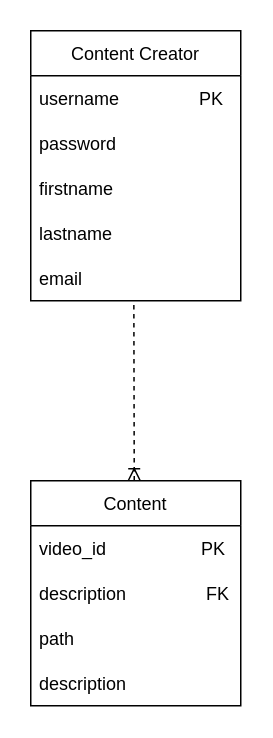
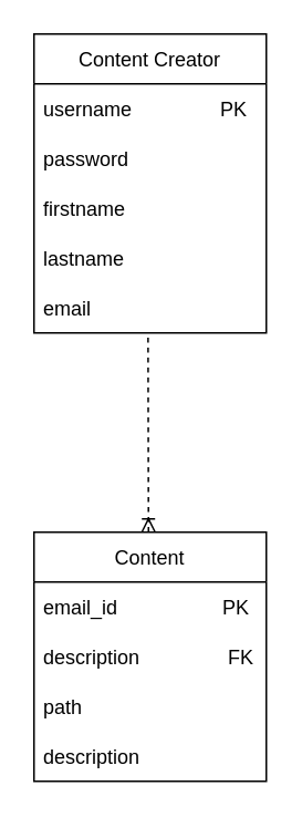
  <mxCell id="0" />
  <mxCell id="1" parent="0" />
  <mxCell id="2" value="Content Creator" style="swimlane;fontStyle=0;childLayout=stackLayout;horizontal=1;startSize=30;horizontalStack=0;resizeParent=1;resizeParentMax=0;resizeLast=0;collapsible=1;marginBottom=0;" parent="1" vertex="1"><mxGeometry x="20" y="20" width="140" height="180" as="geometry" /></mxCell>
  <mxCell id="3" value="username                PK" style="text;strokeColor=none;fillColor=none;align=left;verticalAlign=middle;spacingLeft=4;spacingRight=4;overflow=hidden;points=[[0,0.5],[1,0.5]];portConstraint=eastwest;rotatable=0;" parent="2" vertex="1"><mxGeometry y="30" width="140" height="30" as="geometry" /></mxCell>
  <mxCell id="4" value="password                " style="text;strokeColor=none;fillColor=none;align=left;verticalAlign=middle;spacingLeft=4;spacingRight=4;overflow=hidden;points=[[0,0.5],[1,0.5]];portConstraint=eastwest;rotatable=0;" parent="2" vertex="1"><mxGeometry y="60" width="140" height="30" as="geometry" /></mxCell>
  <mxCell id="5" value="firstname                " style="text;strokeColor=none;fillColor=none;align=left;verticalAlign=middle;spacingLeft=4;spacingRight=4;overflow=hidden;points=[[0,0.5],[1,0.5]];portConstraint=eastwest;rotatable=0;" parent="2" vertex="1"><mxGeometry y="90" width="140" height="30" as="geometry" /></mxCell>
  <mxCell id="6" value="lastname" style="text;strokeColor=none;fillColor=none;align=left;verticalAlign=middle;spacingLeft=4;spacingRight=4;overflow=hidden;points=[[0,0.5],[1,0.5]];portConstraint=eastwest;rotatable=0;" parent="2" vertex="1"><mxGeometry y="120" width="140" height="30" as="geometry" /></mxCell>
  <mxCell id="7" value="email" style="text;strokeColor=none;fillColor=none;align=left;verticalAlign=middle;spacingLeft=4;spacingRight=4;overflow=hidden;points=[[0,0.5],[1,0.5]];portConstraint=eastwest;rotatable=0;" parent="2" vertex="1"><mxGeometry y="150" width="140" height="30" as="geometry" /></mxCell>
  <mxCell id="8" value="Content" style="swimlane;fontStyle=0;childLayout=stackLayout;horizontal=1;startSize=30;horizontalStack=0;resizeParent=1;resizeParentMax=0;resizeLast=0;collapsible=1;marginBottom=0;" vertex="1" parent="1"><mxGeometry x="20" y="320" width="140" height="150" as="geometry" /></mxCell>
- <mxCell id="9" value="video_id                   PK" style="text;strokeColor=none;fillColor=none;align=left;verticalAlign=middle;spacingLeft=4;spacingRight=4;overflow=hidden;points=[[0,0.5],[1,0.5]];portConstraint=eastwest;rotatable=0;" vertex="1" parent="8"><mxGeometry y="30" width="140" height="30" as="geometry" /></mxCell>
+ <mxCell id="9" value="email_id                   PK" style="text;strokeColor=none;fillColor=none;align=left;verticalAlign=middle;spacingLeft=4;spacingRight=4;overflow=hidden;points=[[0,0.5],[1,0.5]];portConstraint=eastwest;rotatable=0;" vertex="1" parent="8"><mxGeometry y="30" width="140" height="30" as="geometry" /></mxCell>
  <mxCell id="10" value="description                FK" style="text;strokeColor=none;fillColor=none;align=left;verticalAlign=middle;spacingLeft=4;spacingRight=4;overflow=hidden;points=[[0,0.5],[1,0.5]];portConstraint=eastwest;rotatable=0;" vertex="1" parent="8"><mxGeometry y="60" width="140" height="30" as="geometry" /></mxCell>
  <mxCell id="11" value="path" style="text;strokeColor=none;fillColor=none;align=left;verticalAlign=middle;spacingLeft=4;spacingRight=4;overflow=hidden;points=[[0,0.5],[1,0.5]];portConstraint=eastwest;rotatable=0;" vertex="1" parent="8"><mxGeometry y="90" width="140" height="30" as="geometry" /></mxCell>
  <mxCell id="12" value="description" style="text;strokeColor=none;fillColor=none;align=left;verticalAlign=middle;spacingLeft=4;spacingRight=4;overflow=hidden;points=[[0,0.5],[1,0.5]];portConstraint=eastwest;rotatable=0;" vertex="1" parent="8"><mxGeometry y="120" width="140" height="30" as="geometry" /></mxCell>
  <mxCell id="13" value="" style="fontSize=12;html=1;endArrow=ERoneToMany;rounded=0;dashed=1;exitX=0.491;exitY=1.093;exitDx=0;exitDy=0;exitPerimeter=0;" edge="1" parent="1" source="7"><mxGeometry width="100" height="100" relative="1" as="geometry"><mxPoint x="230" y="360" as="sourcePoint" /><mxPoint x="89" y="320" as="targetPoint" /></mxGeometry></mxCell>
